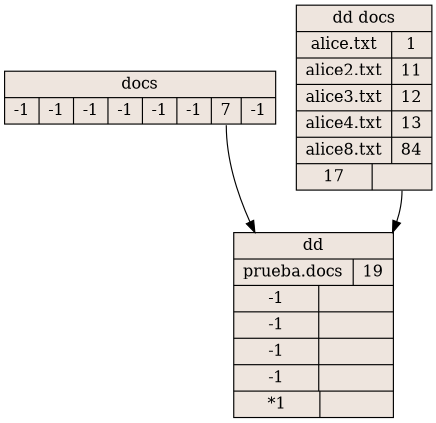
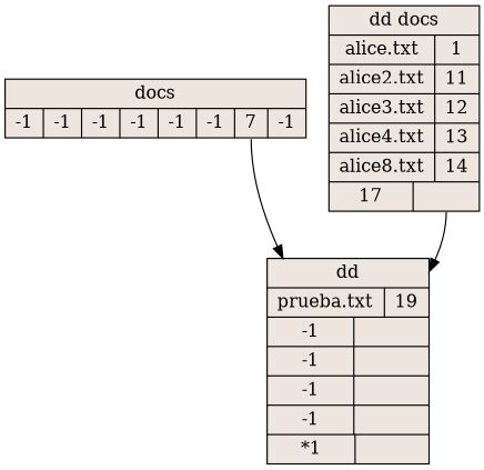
  digraph {
    rankdir=TB
    node [fillcolor=seashell2 shape=record style=filled]
    n1 [label="{docs|{<f0> -1|<f1>-1|<f2> -1|<f3> -1|<f4> -1|<f5>-1|<f6>7|<f7> -1}}"]
-   n2 [label="{ dd |{<f0> prueba.docs| <f1> 19} |{-1 | } |{-1 | } |{-1 | } |{-1 | } |{*1 | <f10>  }}"]
-   n3 [label="{ dd docs|{<f0> alice.txt| <f1> 1} |{<f1> alice2.txt| <f2> 11} |{<f2> alice3.txt| <f3> 12} |{<f3> alice4.txt| <f4> 13} |{<f4> alice8.txt| <f5> 84} |{17 | <f10>  }}"]
+   n2 [label="{ dd |{<f0> prueba.txt| <f1> 19} |{-1 | } |{-1 | } |{-1 | } |{-1 | } |{*1 | <f10>  }}"]
+   n3 [label="{ dd docs|{<f0> alice.txt| <f1> 1} |{<f1> alice2.txt| <f2> 11} |{<f2> alice3.txt| <f3> 12} |{<f3> alice4.txt| <f4> 13} |{<f4> alice8.txt| <f5> 14} |{17 | <f10>  }}"]
    n1 -> n2 [tailport=f6]
    n3 -> n2 [tailport=f10]
  }
